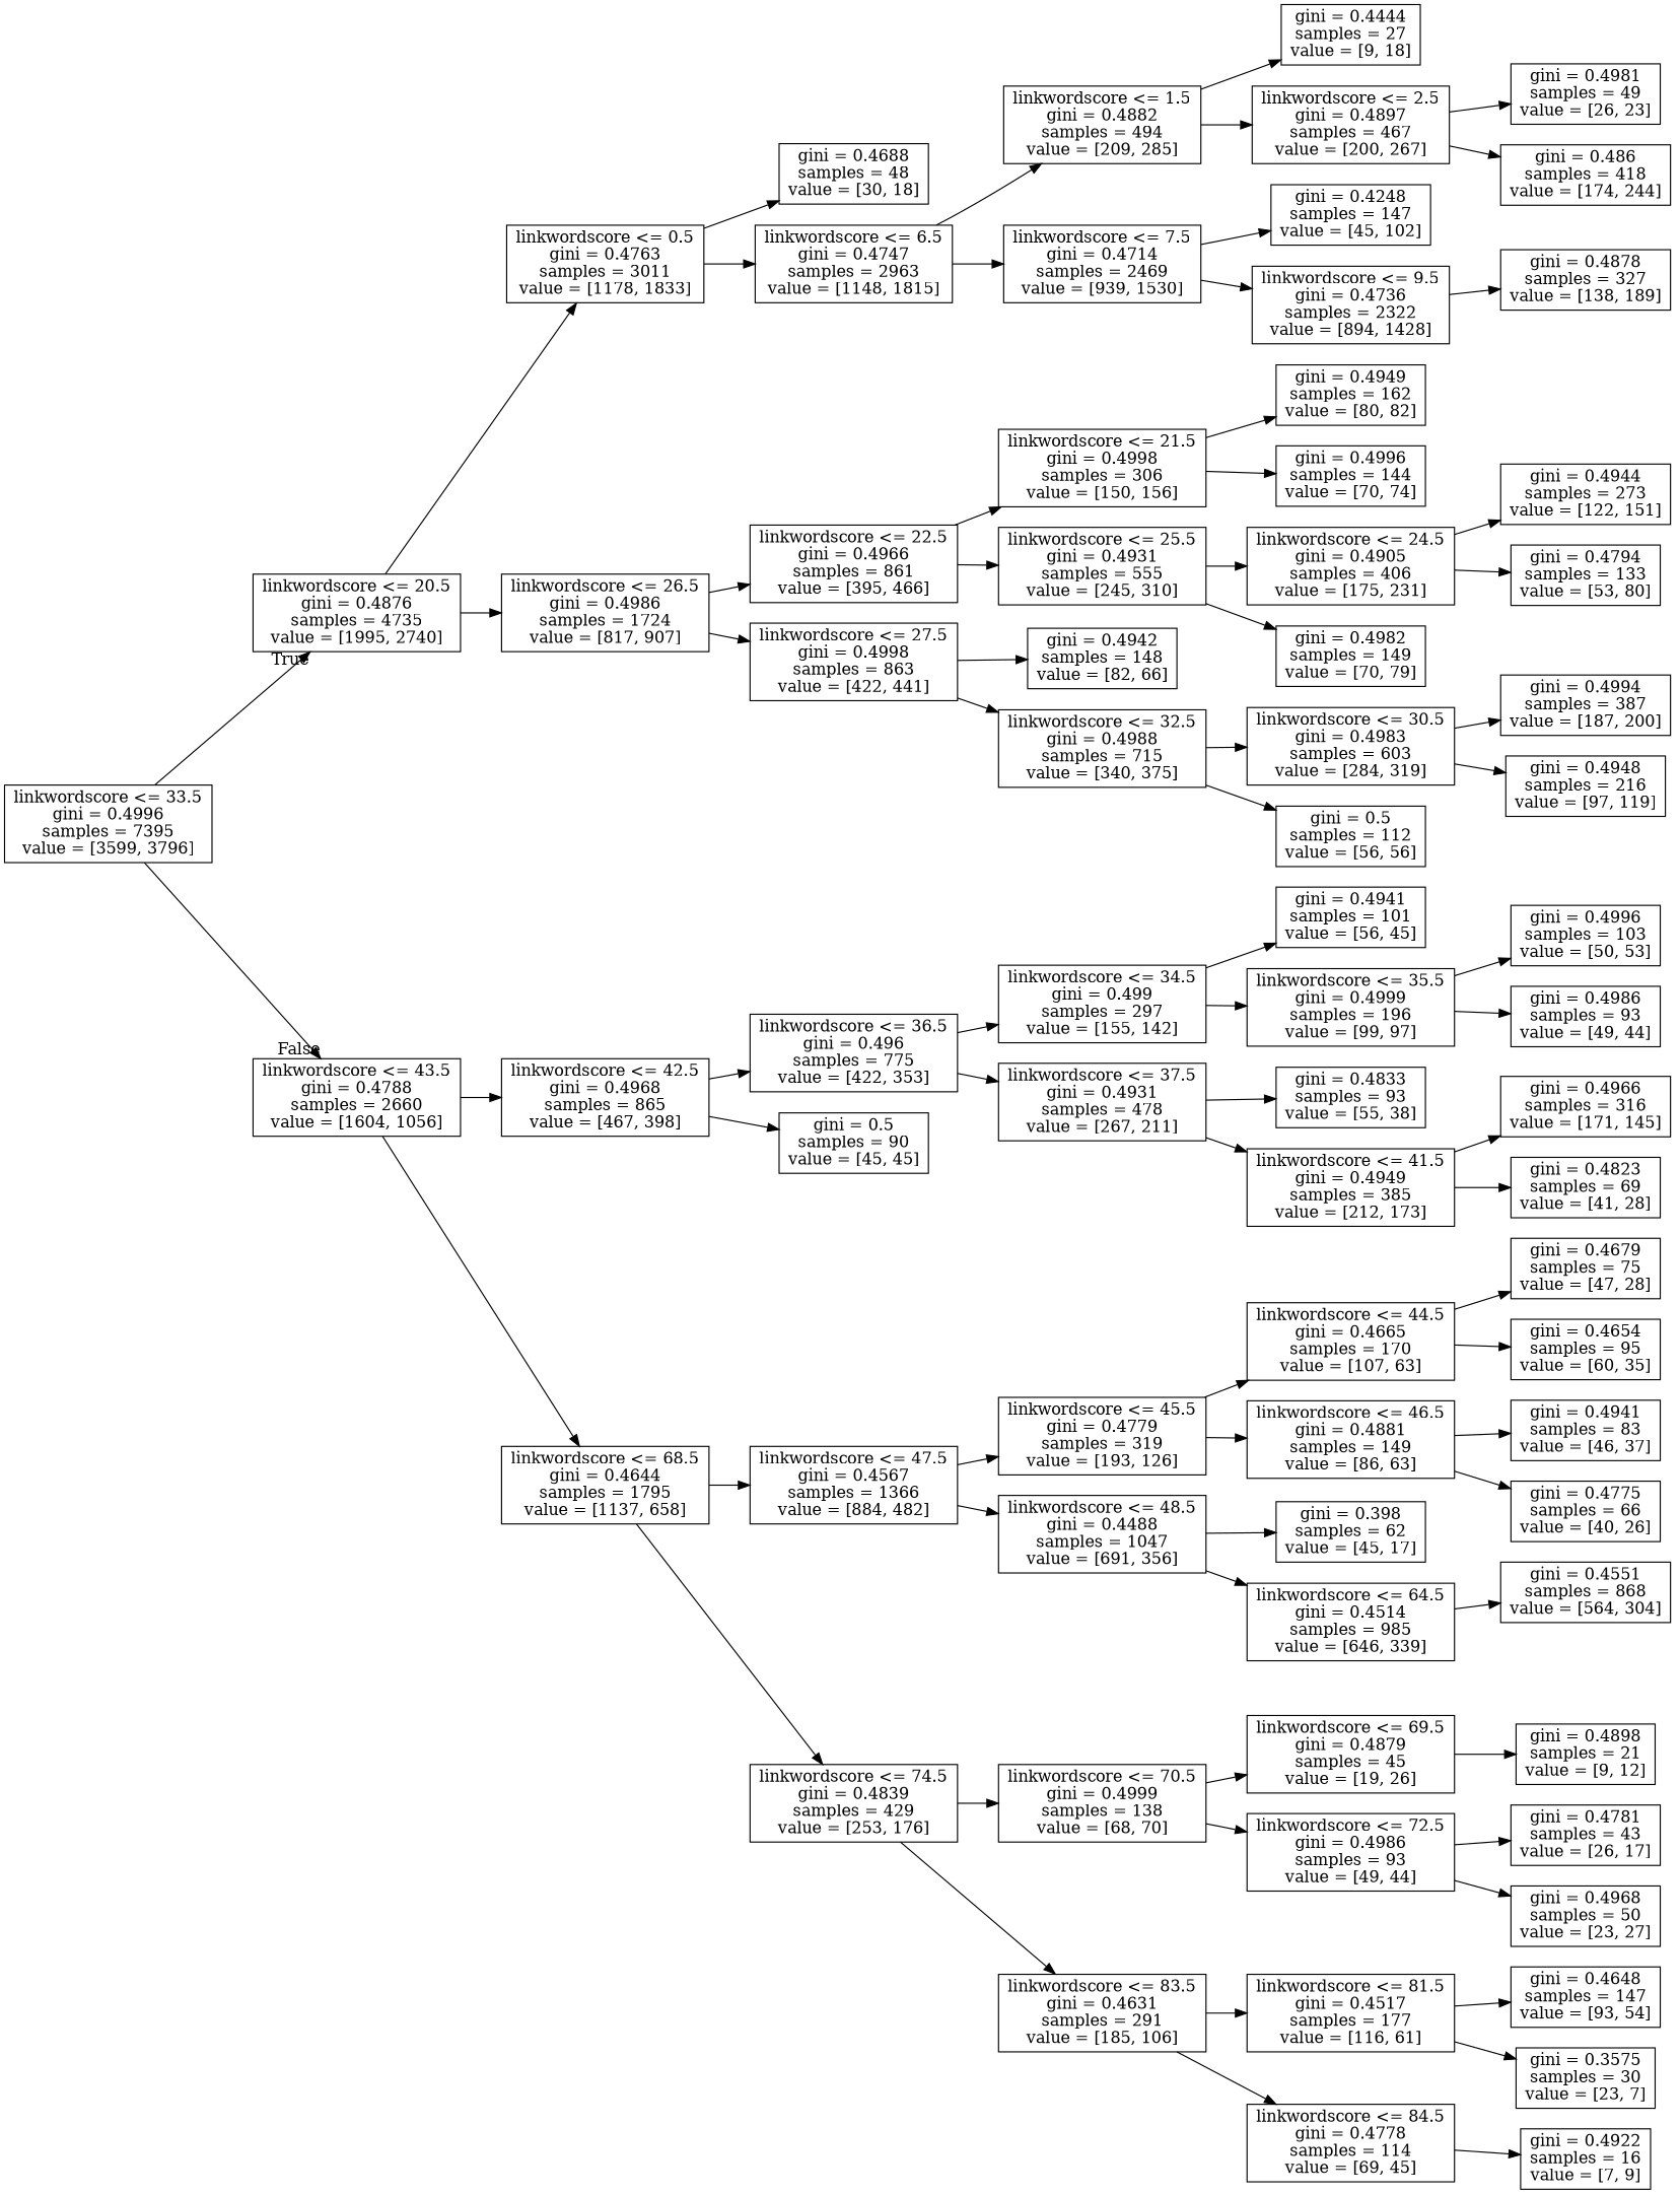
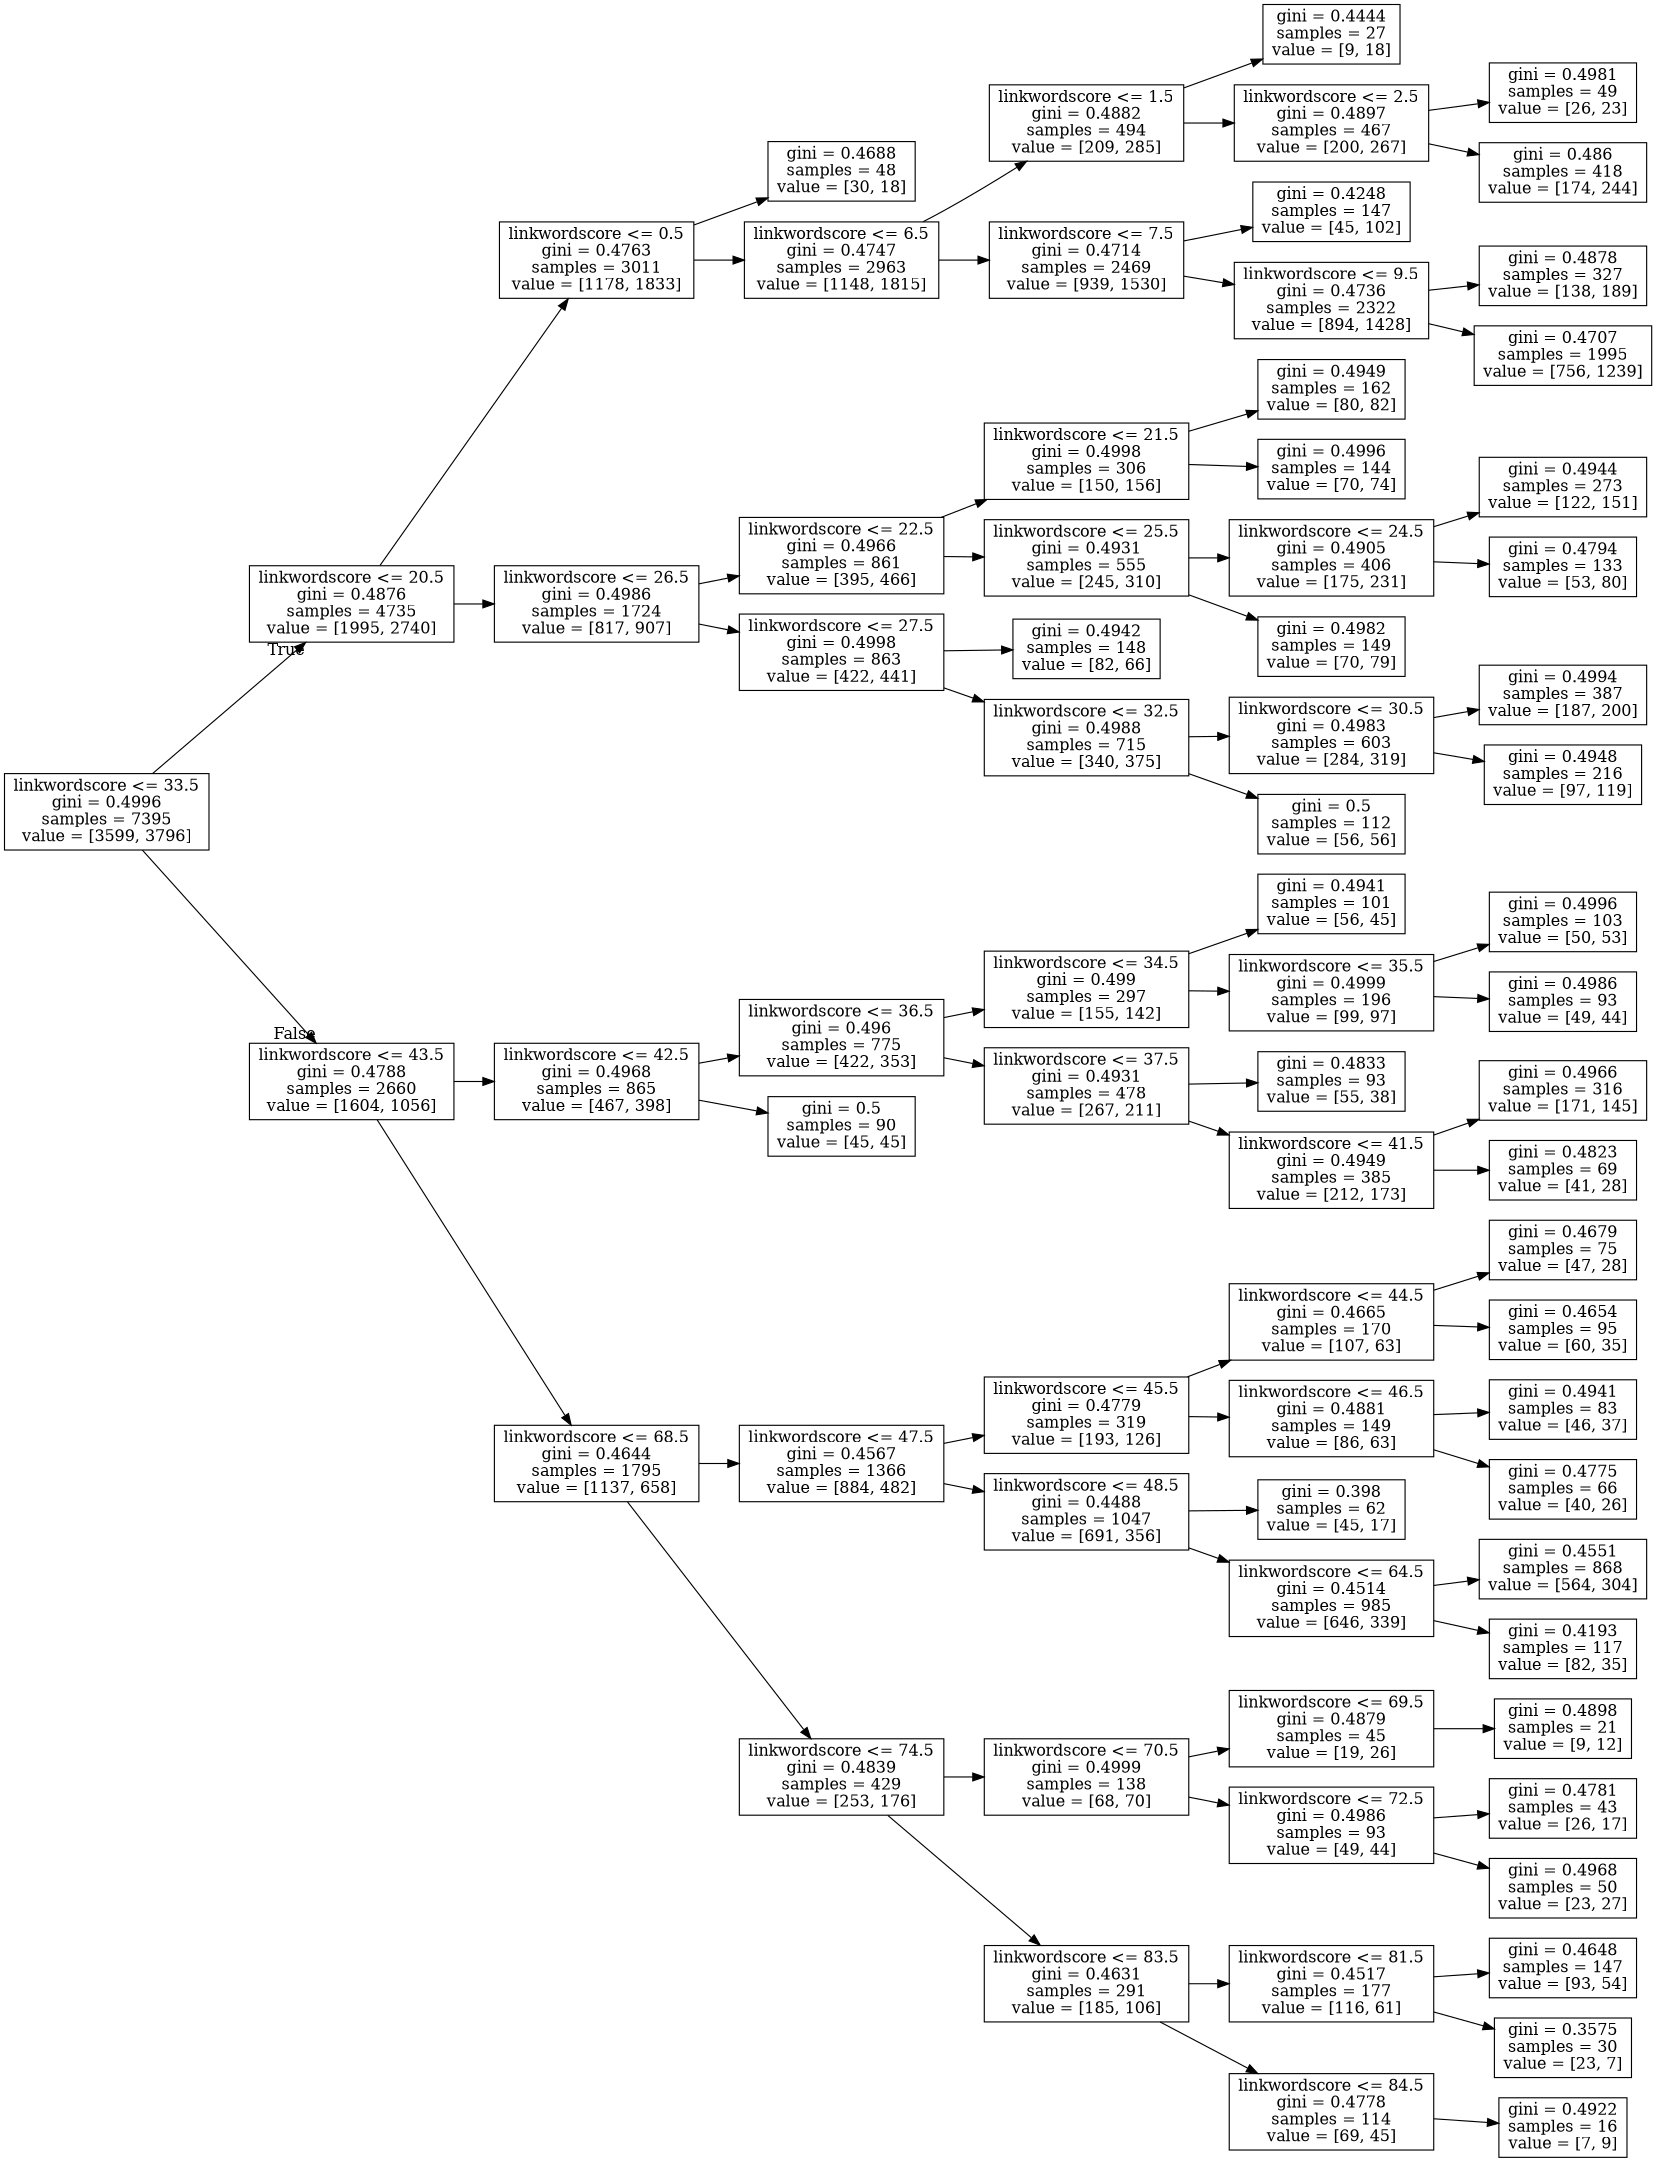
  digraph {
    rankdir=LR
    node [shape=box]
    n1 [label="linkwordscore <= 33.5\ngini = 0.4996\nsamples = 7395\nvalue = [3599, 3796]"]
    n2 [label="linkwordscore <= 20.5\ngini = 0.4876\nsamples = 4735\nvalue = [1995, 2740]"]
    n3 [label="linkwordscore <= 43.5\ngini = 0.4788\nsamples = 2660\nvalue = [1604, 1056]"]
    n4 [label="linkwordscore <= 0.5\ngini = 0.4763\nsamples = 3011\nvalue = [1178, 1833]"]
    n5 [label="linkwordscore <= 26.5\ngini = 0.4986\nsamples = 1724\nvalue = [817, 907]"]
    n6 [label="linkwordscore <= 42.5\ngini = 0.4968\nsamples = 865\nvalue = [467, 398]"]
    n7 [label="linkwordscore <= 68.5\ngini = 0.4644\nsamples = 1795\nvalue = [1137, 658]"]
    n8 [label="gini = 0.4688\nsamples = 48\nvalue = [30, 18]"]
    n9 [label="linkwordscore <= 6.5\ngini = 0.4747\nsamples = 2963\nvalue = [1148, 1815]"]
    n10 [label="linkwordscore <= 22.5\ngini = 0.4966\nsamples = 861\nvalue = [395, 466]"]
    n11 [label="linkwordscore <= 27.5\ngini = 0.4998\nsamples = 863\nvalue = [422, 441]"]
    n12 [label="linkwordscore <= 1.5\ngini = 0.4882\nsamples = 494\nvalue = [209, 285]"]
    n13 [label="linkwordscore <= 7.5\ngini = 0.4714\nsamples = 2469\nvalue = [939, 1530]"]
    n14 [label="gini = 0.4444\nsamples = 27\nvalue = [9, 18]"]
    n15 [label="linkwordscore <= 2.5\ngini = 0.4897\nsamples = 467\nvalue = [200, 267]"]
    n16 [label="gini = 0.4248\nsamples = 147\nvalue = [45, 102]"]
    n17 [label="linkwordscore <= 9.5\ngini = 0.4736\nsamples = 2322\nvalue = [894, 1428]"]
    n18 [label="gini = 0.4981\nsamples = 49\nvalue = [26, 23]"]
    n19 [label="gini = 0.486\nsamples = 418\nvalue = [174, 244]"]
    n20 [label="gini = 0.4878\nsamples = 327\nvalue = [138, 189]"]
+   n21 [label="gini = 0.4707\nsamples = 1995\nvalue = [756, 1239]"]
    n22 [label="linkwordscore <= 21.5\ngini = 0.4998\nsamples = 306\nvalue = [150, 156]"]
    n23 [label="linkwordscore <= 25.5\ngini = 0.4931\nsamples = 555\nvalue = [245, 310]"]
    n24 [label="gini = 0.4942\nsamples = 148\nvalue = [82, 66]"]
    n25 [label="linkwordscore <= 32.5\ngini = 0.4988\nsamples = 715\nvalue = [340, 375]"]
    n26 [label="gini = 0.4949\nsamples = 162\nvalue = [80, 82]"]
    n27 [label="gini = 0.4996\nsamples = 144\nvalue = [70, 74]"]
    n28 [label="linkwordscore <= 24.5\ngini = 0.4905\nsamples = 406\nvalue = [175, 231]"]
    n29 [label="gini = 0.4982\nsamples = 149\nvalue = [70, 79]"]
    n30 [label="gini = 0.4944\nsamples = 273\nvalue = [122, 151]"]
    n31 [label="gini = 0.4794\nsamples = 133\nvalue = [53, 80]"]
    n32 [label="linkwordscore <= 30.5\ngini = 0.4983\nsamples = 603\nvalue = [284, 319]"]
    n33 [label="gini = 0.5\nsamples = 112\nvalue = [56, 56]"]
    n34 [label="gini = 0.4994\nsamples = 387\nvalue = [187, 200]"]
    n35 [label="gini = 0.4948\nsamples = 216\nvalue = [97, 119]"]
    n36 [label="linkwordscore <= 36.5\ngini = 0.496\nsamples = 775\nvalue = [422, 353]"]
    n37 [label="gini = 0.5\nsamples = 90\nvalue = [45, 45]"]
    n38 [label="linkwordscore <= 47.5\ngini = 0.4567\nsamples = 1366\nvalue = [884, 482]"]
    n39 [label="linkwordscore <= 74.5\ngini = 0.4839\nsamples = 429\nvalue = [253, 176]"]
    n40 [label="linkwordscore <= 34.5\ngini = 0.499\nsamples = 297\nvalue = [155, 142]"]
    n41 [label="linkwordscore <= 37.5\ngini = 0.4931\nsamples = 478\nvalue = [267, 211]"]
    n42 [label="gini = 0.4941\nsamples = 101\nvalue = [56, 45]"]
    n43 [label="linkwordscore <= 35.5\ngini = 0.4999\nsamples = 196\nvalue = [99, 97]"]
    n44 [label="gini = 0.4833\nsamples = 93\nvalue = [55, 38]"]
    n45 [label="linkwordscore <= 41.5\ngini = 0.4949\nsamples = 385\nvalue = [212, 173]"]
    n46 [label="gini = 0.4996\nsamples = 103\nvalue = [50, 53]"]
    n47 [label="gini = 0.4986\nsamples = 93\nvalue = [49, 44]"]
    n48 [label="gini = 0.4966\nsamples = 316\nvalue = [171, 145]"]
    n49 [label="gini = 0.4823\nsamples = 69\nvalue = [41, 28]"]
    n50 [label="linkwordscore <= 45.5\ngini = 0.4779\nsamples = 319\nvalue = [193, 126]"]
    n51 [label="linkwordscore <= 48.5\ngini = 0.4488\nsamples = 1047\nvalue = [691, 356]"]
    n52 [label="linkwordscore <= 70.5\ngini = 0.4999\nsamples = 138\nvalue = [68, 70]"]
    n53 [label="linkwordscore <= 83.5\ngini = 0.4631\nsamples = 291\nvalue = [185, 106]"]
    n54 [label="linkwordscore <= 44.5\ngini = 0.4665\nsamples = 170\nvalue = [107, 63]"]
    n55 [label="linkwordscore <= 46.5\ngini = 0.4881\nsamples = 149\nvalue = [86, 63]"]
    n56 [label="gini = 0.398\nsamples = 62\nvalue = [45, 17]"]
    n57 [label="linkwordscore <= 64.5\ngini = 0.4514\nsamples = 985\nvalue = [646, 339]"]
    n58 [label="gini = 0.4679\nsamples = 75\nvalue = [47, 28]"]
    n59 [label="gini = 0.4654\nsamples = 95\nvalue = [60, 35]"]
    n60 [label="gini = 0.4941\nsamples = 83\nvalue = [46, 37]"]
    n61 [label="gini = 0.4775\nsamples = 66\nvalue = [40, 26]"]
    n62 [label="gini = 0.4551\nsamples = 868\nvalue = [564, 304]"]
+   n63 [label="gini = 0.4193\nsamples = 117\nvalue = [82, 35]"]
    n64 [label="linkwordscore <= 69.5\ngini = 0.4879\nsamples = 45\nvalue = [19, 26]"]
    n65 [label="linkwordscore <= 72.5\ngini = 0.4986\nsamples = 93\nvalue = [49, 44]"]
    n66 [label="linkwordscore <= 81.5\ngini = 0.4517\nsamples = 177\nvalue = [116, 61]"]
    n67 [label="linkwordscore <= 84.5\ngini = 0.4778\nsamples = 114\nvalue = [69, 45]"]
    n68 [label="gini = 0.4898\nsamples = 21\nvalue = [9, 12]"]
    n69 [label="gini = 0.4781\nsamples = 43\nvalue = [26, 17]"]
    n70 [label="gini = 0.4968\nsamples = 50\nvalue = [23, 27]"]
    n71 [label="gini = 0.4648\nsamples = 147\nvalue = [93, 54]"]
    n72 [label="gini = 0.3575\nsamples = 30\nvalue = [23, 7]"]
    n73 [label="gini = 0.4922\nsamples = 16\nvalue = [7, 9]"]
    n1 -> n2 [headlabel=True labelangle=45 labeldistance=2.5]
    n1 -> n3 [headlabel=False labelangle=-45 labeldistance=2.5]
    n2 -> n4
    n2 -> n5
    n3 -> n6
    n3 -> n7
    n4 -> n8
    n4 -> n9
    n5 -> n10
    n5 -> n11
    n6 -> n36
    n6 -> n37
    n7 -> n38
    n7 -> n39
    n9 -> n12
    n9 -> n13
    n10 -> n22
    n10 -> n23
    n11 -> n24
    n11 -> n25
    n12 -> n14
    n12 -> n15
    n13 -> n16
    n13 -> n17
    n15 -> n18
    n15 -> n19
    n17 -> n20
+   n17 -> n21
    n22 -> n26
    n22 -> n27
    n23 -> n28
    n23 -> n29
    n25 -> n32
    n25 -> n33
    n28 -> n30
    n28 -> n31
    n32 -> n34
    n32 -> n35
    n36 -> n40
    n36 -> n41
    n38 -> n50
    n38 -> n51
    n39 -> n52
    n39 -> n53
    n40 -> n42
    n40 -> n43
    n41 -> n44
    n41 -> n45
    n43 -> n46
    n43 -> n47
    n45 -> n48
    n45 -> n49
    n50 -> n54
    n50 -> n55
    n51 -> n56
    n51 -> n57
    n52 -> n64
    n52 -> n65
    n53 -> n66
    n53 -> n67
    n54 -> n58
    n54 -> n59
    n55 -> n60
    n55 -> n61
    n57 -> n62
+   n57 -> n63
    n64 -> n68
    n65 -> n69
    n65 -> n70
    n66 -> n71
    n66 -> n72
    n67 -> n73
  }
